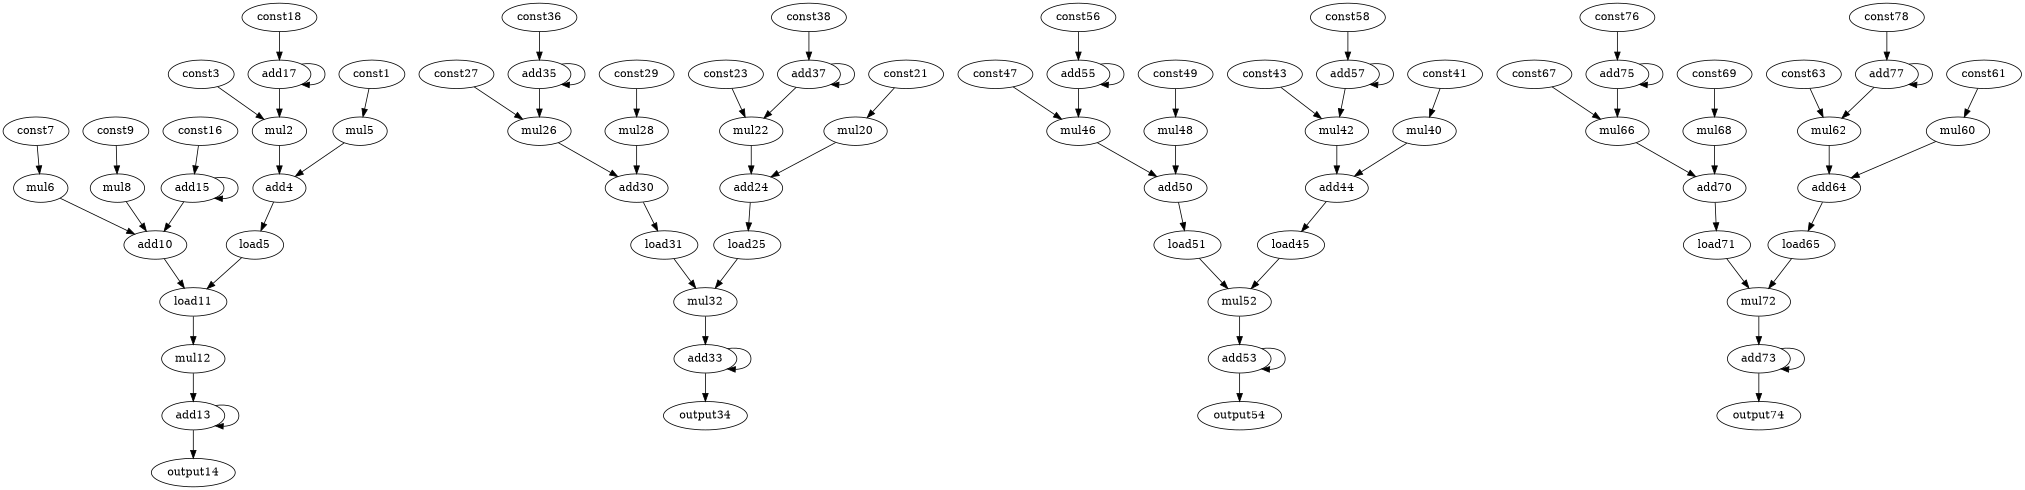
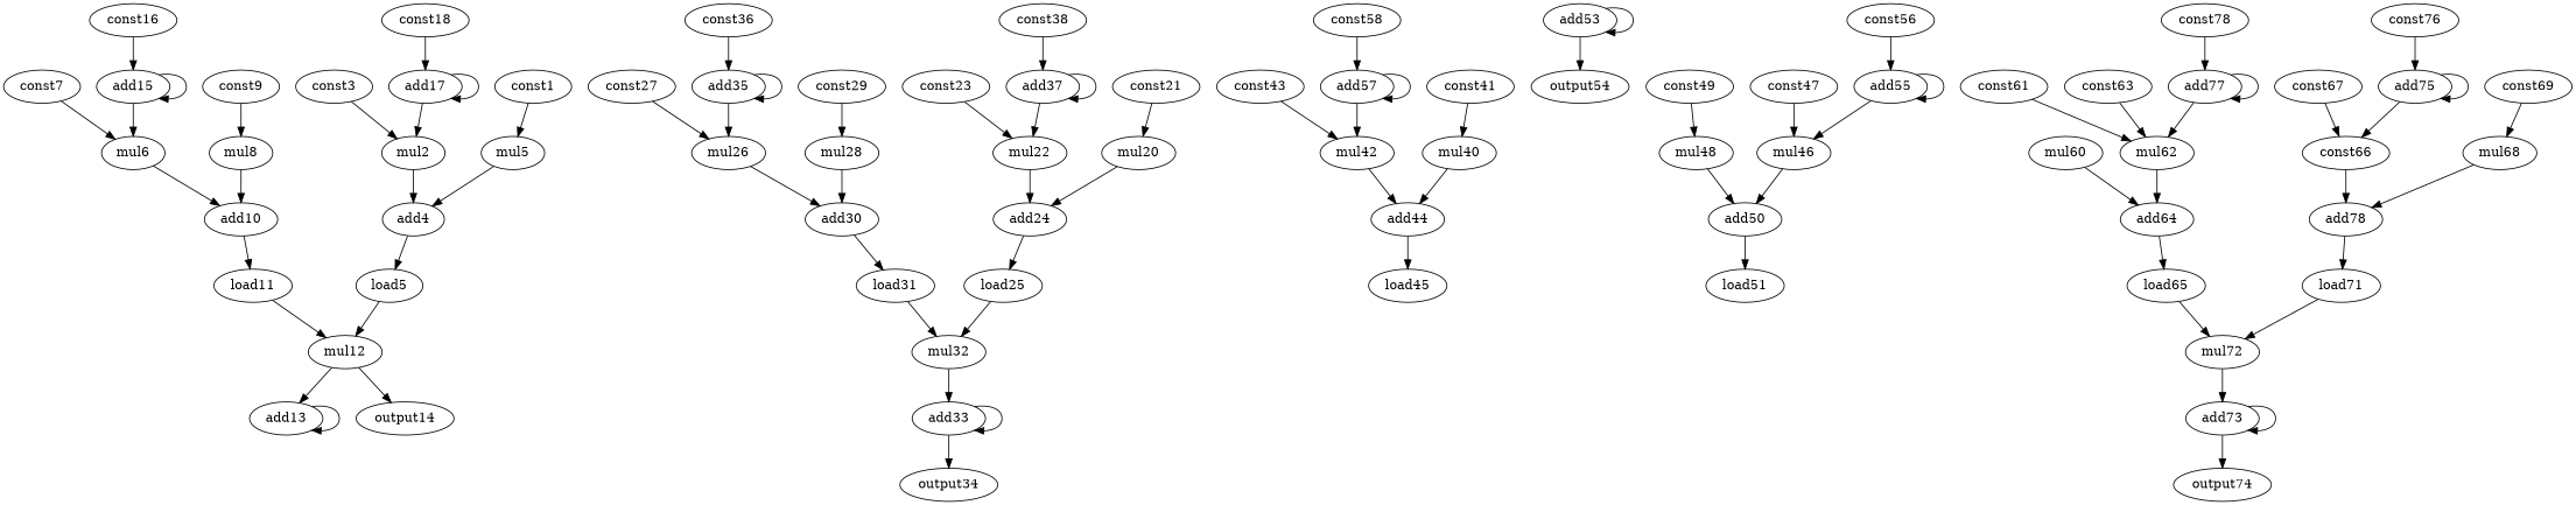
  digraph {
    node [opcode=const]
    edge [operand=0]
    n1 [label=mul5 opcode=mul]
    add4 [opcode=add]
    load5 [opcode=load]
    const1 [const_value=" 0"]
    mul2 [opcode=mul]
    const3 [const_value=" 30"]
    mul12 [opcode=mul]
    add13 [opcode=add]
    mul6 [opcode=mul]
    add10 [opcode=add]
    load11 [opcode=load]
    const7 [const_value=" 1"]
    mul8 [opcode=mul]
    const9 [const_value=" 0"]
    output14 [opcode=output]
    add15 [opcode=add]
    const16 [const_value=" 1"]
    add17 [opcode=add]
    const18 [const_value=" 1"]
    mul20 [opcode=mul]
    add24 [opcode=add]
    load25 [opcode=load]
    const21 [const_value=" 0"]
    mul22 [opcode=mul]
    const23 [const_value=" 30"]
    mul32 [opcode=mul]
    add33 [opcode=add]
    mul26 [opcode=mul]
    add30 [opcode=add]
    load31 [opcode=load]
    const27 [const_value=" 1"]
    mul28 [opcode=mul]
    const29 [const_value=" 0"]
    output34 [opcode=output]
    add35 [opcode=add]
    const36 [const_value=" 1"]
    add37 [opcode=add]
    const38 [const_value=" 1"]
    mul40 [opcode=mul]
    add44 [opcode=add]
    load45 [opcode=load]
    const41 [const_value=" 0"]
    mul42 [opcode=mul]
    const43 [const_value=" 30"]
-   mul52 [opcode=mul]
    add53 [opcode=add]
    mul46 [opcode=mul]
    add50 [opcode=add]
    load51 [opcode=load]
    const47 [const_value=" 1"]
    mul48 [opcode=mul]
    const49 [const_value=" 0"]
    output54 [opcode=output]
    add55 [opcode=add]
    const56 [const_value=" 1"]
    add57 [opcode=add]
    const58 [const_value=" 1"]
    mul60 [opcode=mul]
    add64 [opcode=add]
    load65 [opcode=load]
    const61 [const_value=" 0"]
    mul62 [opcode=mul]
    const63 [const_value=" 30"]
    mul72 [opcode=mul]
    add73 [opcode=add]
-   mul66 [opcode=mul]
-   add70 [opcode=add]
+   mul66 [opcode=mul label=const66]
+   add70 [opcode=add label=add78]
    load71 [opcode=load]
    const67 [const_value=" 1"]
    mul68 [opcode=mul]
    const69 [const_value=" 0"]
    output74 [opcode=output]
    add75 [opcode=add]
    const76 [const_value=" 1"]
    add77 [opcode=add]
    const78 [const_value=" 1"]
    n1 -> add4
    add4 -> load5
-   load5 -> load11 [operand=1]
+   load5 -> mul12 [operand=1]
    const1 -> n1
    mul2 -> add4 [operand=1]
    const3 -> mul2
    mul12 -> add13
    add13 -> add13 [operand=1]
-   add13 -> output14
+   mul12 -> output14
    mul6 -> add10
    add10 -> load11
    load11 -> mul12
    const7 -> mul6
    mul8 -> add10 [operand=1]
    const9 -> mul8
-   add15 -> add10 [operand=1]
+   add15 -> mul6 [operand=1]
    add15 -> add15
    const16 -> add15 [operand=1]
    add17 -> mul2 [operand=1]
    add17 -> add17
    const18 -> add17
    mul20 -> add24
    add24 -> load25
    load25 -> mul32 [operand=1]
    const21 -> mul20
    mul22 -> add24 [operand=1]
    const23 -> mul22
    mul32 -> add33
    add33 -> add33 [operand=1]
    add33 -> output34
    mul26 -> add30
    add30 -> load31
    load31 -> mul32
    const27 -> mul26
    mul28 -> add30 [operand=1]
    const29 -> mul28
    add35 -> mul26 [operand=1]
    add35 -> add35
    const36 -> add35 [operand=1]
    add37 -> mul22 [operand=1]
    add37 -> add37
    const38 -> add37
    mul40 -> add44
    add44 -> load45
-   load45 -> mul52 [operand=1]
    const41 -> mul40
    mul42 -> add44 [operand=1]
    const43 -> mul42
-   mul52 -> add53
    add53 -> add53 [operand=1]
    add53 -> output54
    mul46 -> add50
    add50 -> load51
-   load51 -> mul52
    const47 -> mul46
    mul48 -> add50 [operand=1]
    const49 -> mul48
    add55 -> mul46 [operand=1]
    add55 -> add55
    const56 -> add55 [operand=1]
    add57 -> mul42 [operand=1]
    add57 -> add57
    const58 -> add57
    mul60 -> add64
    add64 -> load65
    load65 -> mul72 [operand=1]
-   const61 -> mul60
+   const61 -> mul62
    mul62 -> add64 [operand=1]
    const63 -> mul62
    mul72 -> add73
    add73 -> add73 [operand=1]
    add73 -> output74
    mul66 -> add70
    add70 -> load71
    load71 -> mul72
    const67 -> mul66
    mul68 -> add70 [operand=1]
    const69 -> mul68
    add75 -> mul66 [operand=1]
    add75 -> add75
    const76 -> add75 [operand=1]
    add77 -> mul62 [operand=1]
    add77 -> add77
    const78 -> add77
  }
